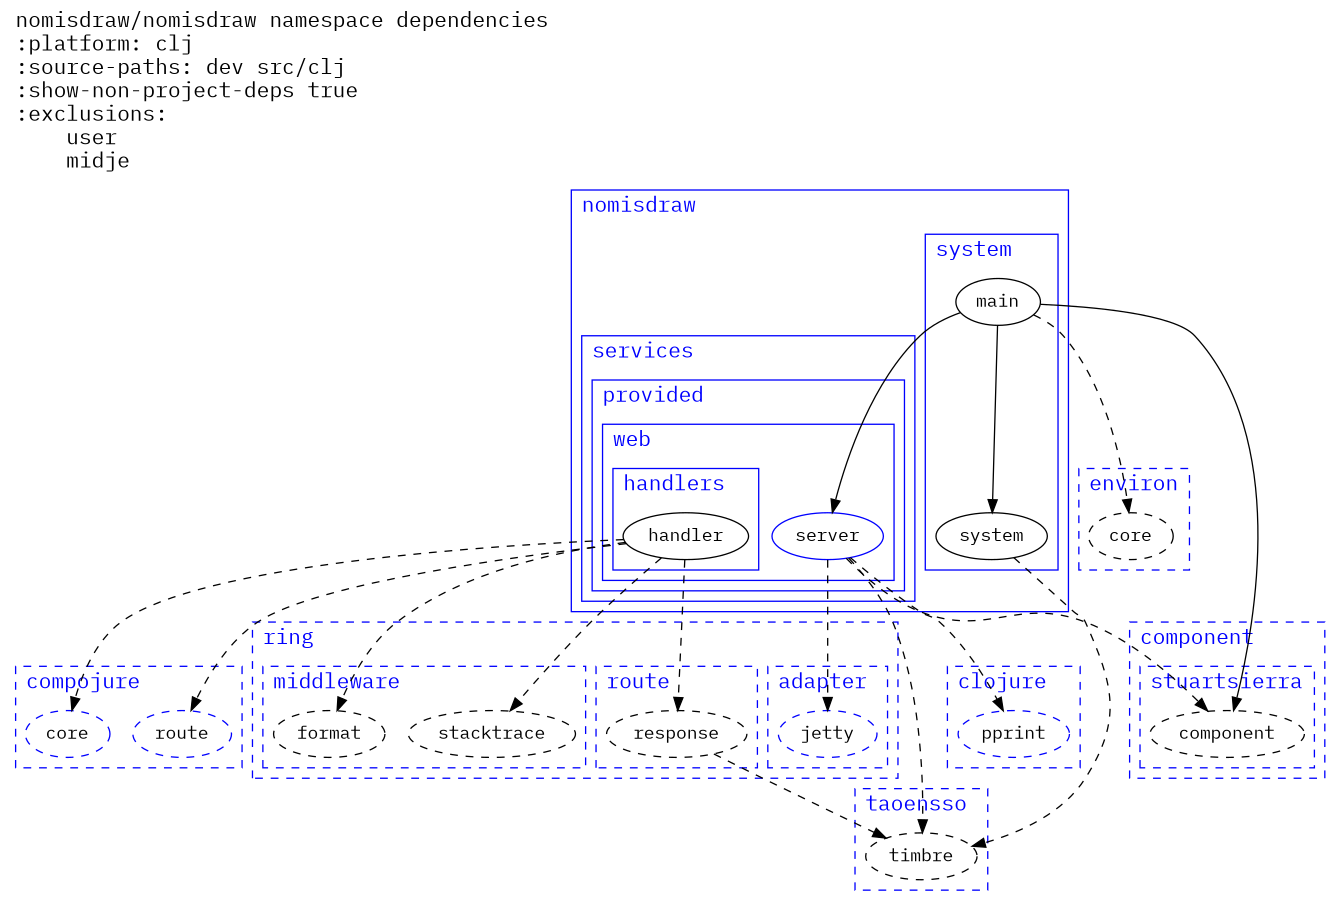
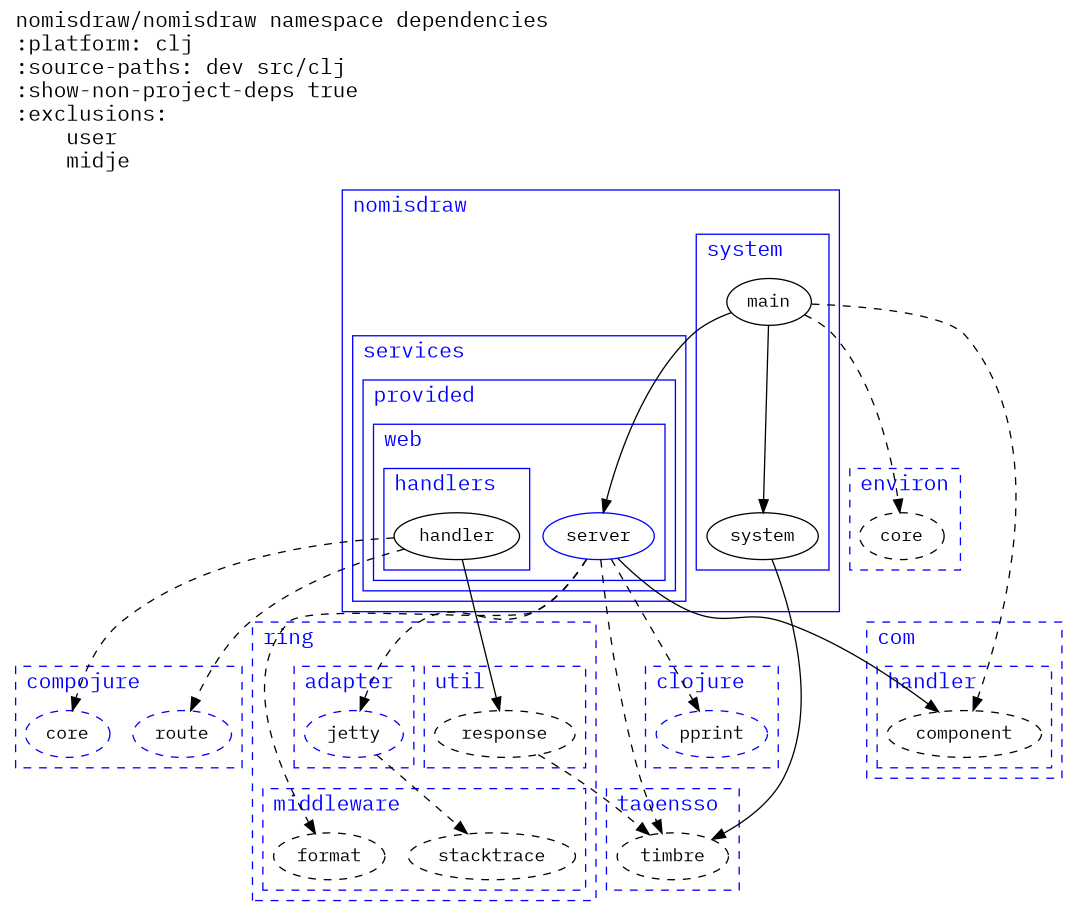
  digraph {
    fontname="IBM Plex Mono"
    fontsize=16.0
    label="nomisdraw/nomisdraw namespace dependencies\l:platform: clj\l:source-paths: dev src/clj\l:show-non-project-deps true\l:exclusions:\l    user\l    midje\l"
    labeljust=left
    labelloc=top
    rankdir=TP
    node [color=black fontcolor=black fontname="IBM Plex Mono" style=dashed]
    edge [fontname="IBM Plex Mono" style=dashed]
    n1 [color=blue label=route]
    n2 [color=blue label=core]
    n3 [label=timbre]
    n4 [label=core]
    n5 [label=component]
    n6 [color=blue label=jetty]
    n7 [label=response]
    n8 [label=stacktrace]
    n9 [label=format]
    n10 [color=blue label=pprint]
    n11 [label=handler style=solid]
    n12 [color=blue label=server style=solid]
    n13 [label=system style=solid]
    n14 [label=main style=solid]
    subgraph cluster_1 {
      color=blue
      fontcolor=blue
      label=compojure
      style=dashed
      n1
      n2
    }
    subgraph cluster_2 {
      color=blue
      fontcolor=blue
      label=taoensso
      style=dashed
      n3
    }
    subgraph cluster_3 {
      color=blue
      fontcolor=blue
      label=environ
      style=dashed
      n4
    }
    subgraph cluster_4 {
      color=blue
      fontcolor=blue
-     label=component
+     label=com
      style=dashed
      subgraph cluster_5 {
        color=blue
        fontcolor=blue
-       label=stuartsierra
+       label=handler
        style=dashed
        n5
      }
    }
    subgraph cluster_6 {
      color=blue
      fontcolor=blue
      label=ring
      style=dashed
      subgraph cluster_7 {
        color=blue
        fontcolor=blue
        label=adapter
        style=dashed
        n6
      }
      subgraph cluster_8 {
        color=blue
        fontcolor=blue
-       label=route
+       label=util
        style=dashed
        n7
      }
      subgraph cluster_9 {
        color=blue
        fontcolor=blue
        label=middleware
        style=dashed
        n8
        n9
      }
    }
    subgraph cluster_10 {
      color=blue
      fontcolor=blue
      label=clojure
      style=dashed
      n10
    }
    subgraph cluster_11 {
      color=blue
      fontcolor=blue
      label=nomisdraw
      style=solid
      subgraph cluster_12 {
        color=blue
        fontcolor=blue
        label=services
        style=solid
        subgraph cluster_13 {
          color=blue
          fontcolor=blue
          label=provided
          style=solid
          subgraph cluster_14 {
            color=blue
            fontcolor=blue
            label=web
            style=solid
            n12
            subgraph cluster_15 {
              color=blue
              fontcolor=blue
              label=handlers
              style=solid
              n11
            }
          }
        }
      }
      subgraph cluster_16 {
        color=blue
        fontcolor=blue
        label=system
        style=solid
        n13
        n14
      }
    }
    n7 -> n3
    n11 -> n1
    n11 -> n2
-   n11 -> n7
-   n11 -> n8
-   n11 -> n9
+   n11 -> n7 [style=solid]
+   n6 -> n8
+   n12 -> n9
    n12 -> n3
-   n12 -> n5
+   n12 -> n5 [style=solid]
    n12 -> n6
    n12 -> n10
-   n13 -> n3
+   n13 -> n3 [style=solid]
    n14 -> n4
-   n14 -> n5 [style=solid]
+   n14 -> n5
    n14 -> n12 [style=solid]
    n14 -> n13 [style=solid]
  }
